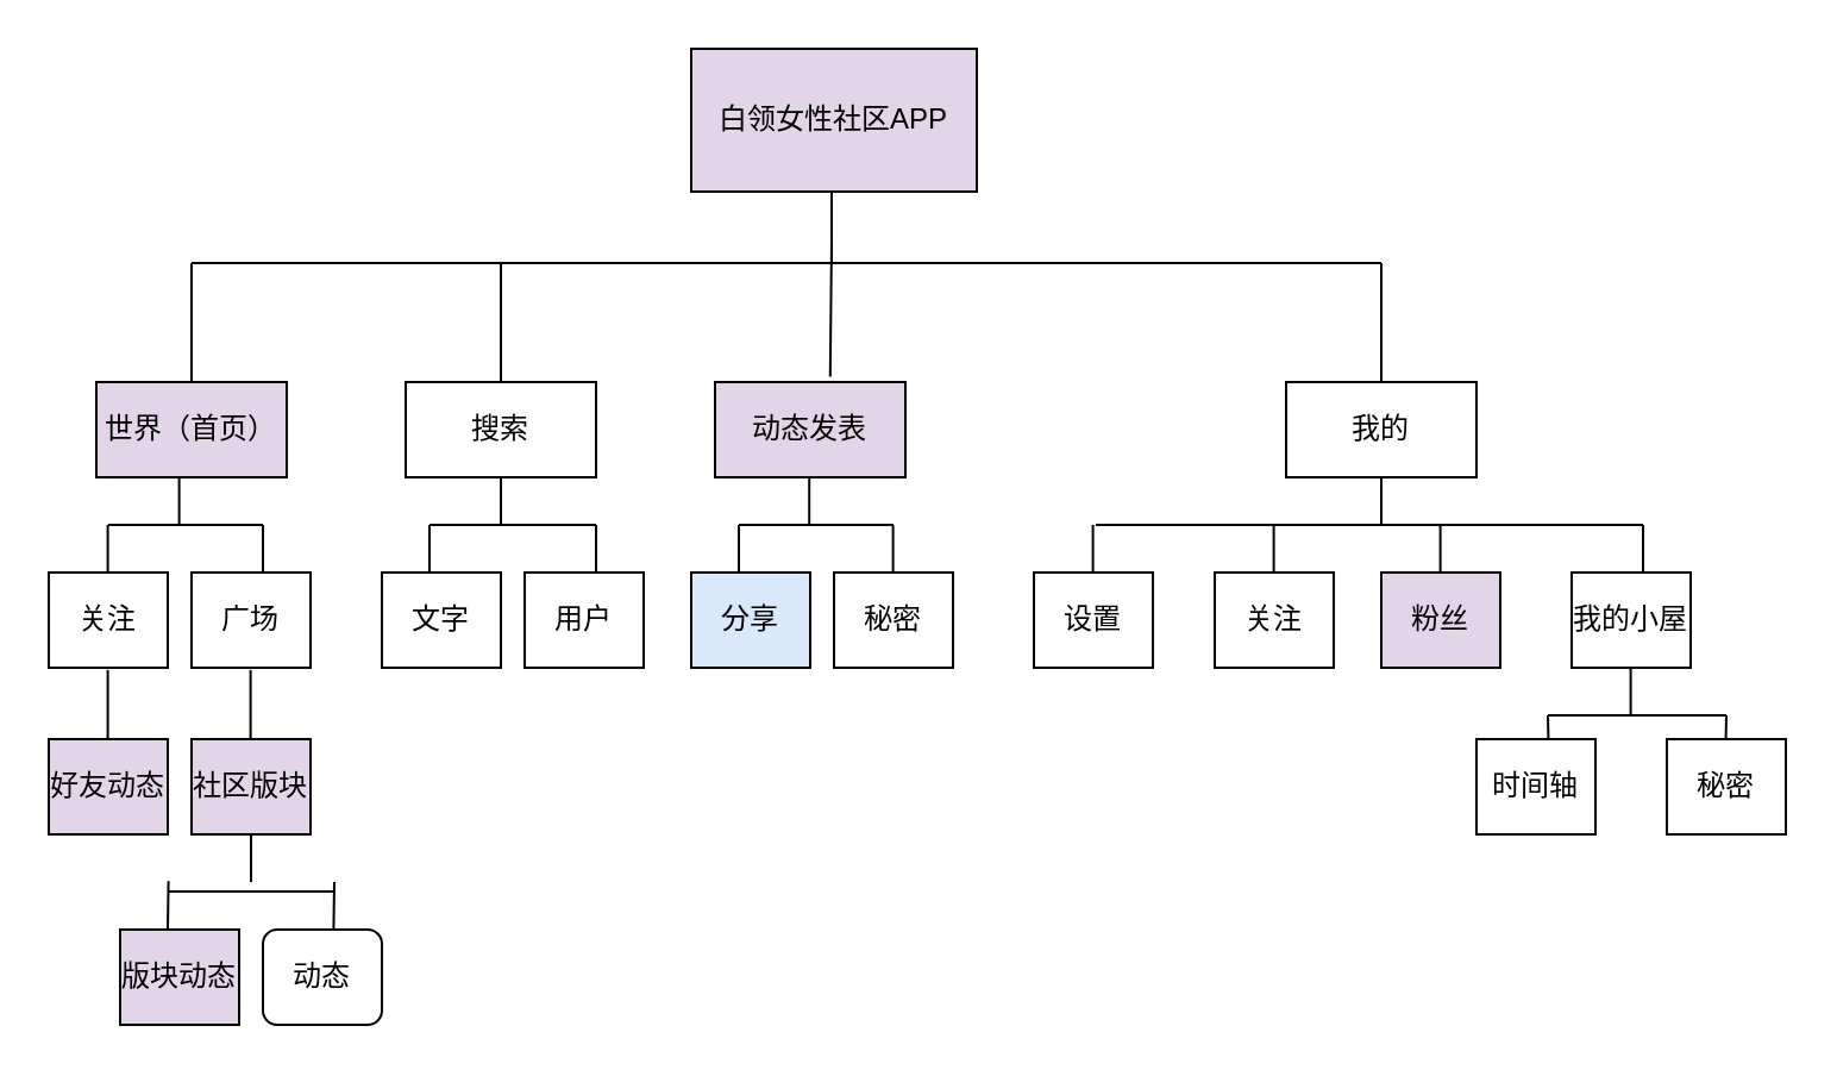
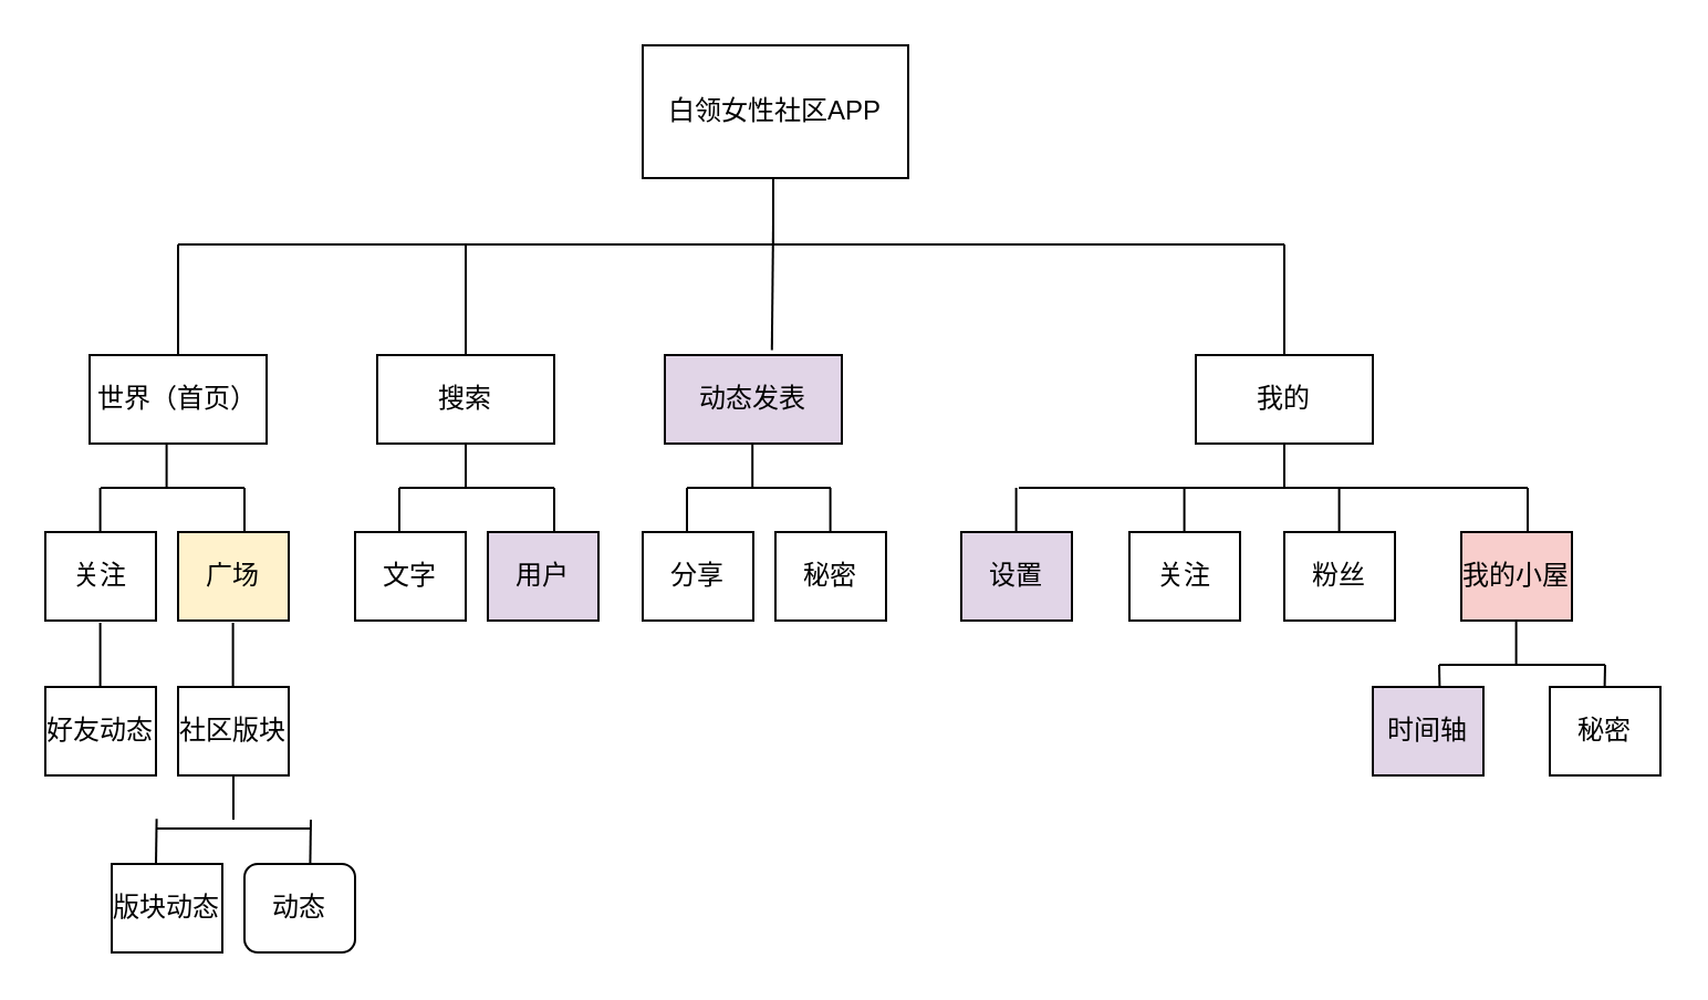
  <mxCell id="0" />
  <mxCell id="1" parent="0" />
- <mxCell id="2" value="白领女性社区APP" style="rounded=0;whiteSpace=wrap;html=1;fillColor=#e1d5e7;" parent="1" vertex="1"><mxGeometry x="290" y="20" width="120" height="60" as="geometry" /></mxCell>
+ <mxCell id="2" value="白领女性社区APP" style="rounded=0;whiteSpace=wrap;html=1;" parent="1" vertex="1"><mxGeometry x="290" y="20" width="120" height="60" as="geometry" /></mxCell>
  <mxCell id="3" value="搜索" style="rounded=0;whiteSpace=wrap;html=1;" parent="1" vertex="1"><mxGeometry x="170" y="160" width="80" height="40" as="geometry" /></mxCell>
- <mxCell id="4" value="世界（首页）" style="rounded=0;whiteSpace=wrap;html=1;fillColor=#e1d5e7;" parent="1" vertex="1"><mxGeometry x="40" y="160" width="80" height="40" as="geometry" /></mxCell>
+ <mxCell id="4" value="世界（首页）" style="rounded=0;whiteSpace=wrap;html=1;" parent="1" vertex="1"><mxGeometry x="40" y="160" width="80" height="40" as="geometry" /></mxCell>
  <mxCell id="5" value="动态发表" style="rounded=0;whiteSpace=wrap;html=1;fillColor=#e1d5e7;" parent="1" vertex="1"><mxGeometry x="300" y="160" width="80" height="40" as="geometry" /></mxCell>
  <mxCell id="6" value="我的" style="rounded=0;whiteSpace=wrap;html=1;" parent="1" vertex="1"><mxGeometry x="540" y="160" width="80" height="40" as="geometry" /></mxCell>
  <mxCell id="7" value="关注" style="rounded=0;whiteSpace=wrap;html=1;" parent="1" vertex="1"><mxGeometry y="240" width="50" height="40" as="geometry" x="20" /></mxCell>
- <mxCell id="8" value="广场" style="rounded=0;whiteSpace=wrap;html=1;" parent="1" vertex="1"><mxGeometry x="80" y="240" width="50" height="40" as="geometry" /></mxCell>
- <mxCell id="9" value="好友动态" style="rounded=0;whiteSpace=wrap;html=1;fillColor=#e1d5e7;" parent="1" vertex="1"><mxGeometry y="310" width="50" height="40" as="geometry" x="20" /></mxCell>
- <mxCell id="10" value="社区版块" style="rounded=0;whiteSpace=wrap;html=1;fillColor=#e1d5e7;" parent="1" vertex="1"><mxGeometry x="80" y="310" width="50" height="40" as="geometry" /></mxCell>
- <mxCell id="11" value="用户" style="rounded=0;whiteSpace=wrap;html=1;" parent="1" vertex="1"><mxGeometry x="220" y="240" width="50" height="40" as="geometry" /></mxCell>
- <mxCell id="12" value="版块动态" style="rounded=0;whiteSpace=wrap;html=1;fillColor=#e1d5e7;" parent="1" vertex="1"><mxGeometry x="50" y="390" width="50" height="40" as="geometry" /></mxCell>
+ <mxCell id="8" value="广场" style="rounded=0;whiteSpace=wrap;html=1;fillColor=#fff2cc;" parent="1" vertex="1"><mxGeometry x="80" y="240" width="50" height="40" as="geometry" /></mxCell>
+ <mxCell id="9" value="好友动态" style="rounded=0;whiteSpace=wrap;html=1;" parent="1" vertex="1"><mxGeometry y="310" width="50" height="40" as="geometry" x="20" /></mxCell>
+ <mxCell id="10" value="社区版块" style="rounded=0;whiteSpace=wrap;html=1;" parent="1" vertex="1"><mxGeometry x="80" y="310" width="50" height="40" as="geometry" /></mxCell>
+ <mxCell id="11" value="用户" style="rounded=0;whiteSpace=wrap;html=1;fillColor=#e1d5e7;" parent="1" vertex="1"><mxGeometry x="220" y="240" width="50" height="40" as="geometry" /></mxCell>
+ <mxCell id="12" value="版块动态" style="rounded=0;whiteSpace=wrap;html=1;" parent="1" vertex="1"><mxGeometry x="50" y="390" width="50" height="40" as="geometry" /></mxCell>
  <mxCell id="13" value="文字&lt;span style=&quot;font-family: monospace ; font-size: 0px&quot;&gt;%3CmxGraphModel%3E%3Croot%3E%3CmxCell%20id%3D%220%22%2F%3E%3CmxCell%20id%3D%221%22%20parent%3D%220%22%2F%3E%3CmxCell%20id%3D%222%22%20value%3D%22%E6%90%9C%E7%B4%A2%22%20style%3D%22rounded%3D0%3BwhiteSpace%3Dwrap%3Bhtml%3D1%3B%22%20vertex%3D%221%22%20parent%3D%221%22%3E%3CmxGeometry%20x%3D%22334%22%20y%3D%22410%22%20width%3D%2280%22%20height%3D%2240%22%20as%3D%22geometry%22%2F%3E%3C%2FmxCell%3E%3C%2Froot%3E%3C%2FmxGraphModel%3E&lt;/span&gt;" style="rounded=0;whiteSpace=wrap;html=1;" parent="1" vertex="1"><mxGeometry x="160" y="240" width="50" height="40" as="geometry" /></mxCell>
  <mxCell id="14" value="动态" style="whiteSpace=wrap;html=1;rounded=1;" parent="1" vertex="1"><mxGeometry x="110" y="390" width="50" height="40" as="geometry" /></mxCell>
- <mxCell id="15" value="分享" style="rounded=0;whiteSpace=wrap;html=1;fillColor=#dae8fc;" parent="1" vertex="1"><mxGeometry x="290" y="240" width="50" height="40" as="geometry" /></mxCell>
+ <mxCell id="15" value="分享" style="rounded=0;whiteSpace=wrap;html=1;" parent="1" vertex="1"><mxGeometry x="290" y="240" width="50" height="40" as="geometry" /></mxCell>
  <mxCell id="16" value="秘密" style="rounded=0;whiteSpace=wrap;html=1;" parent="1" vertex="1"><mxGeometry x="350" y="240" width="50" height="40" as="geometry" /></mxCell>
- <mxCell id="17" value="设置" style="rounded=0;whiteSpace=wrap;html=1;" parent="1" vertex="1"><mxGeometry x="434" y="240" width="50" height="40" as="geometry" /></mxCell>
+ <mxCell id="17" value="设置" style="rounded=0;whiteSpace=wrap;html=1;fillColor=#e1d5e7;" parent="1" vertex="1"><mxGeometry x="434" y="240" width="50" height="40" as="geometry" /></mxCell>
  <mxCell id="18" value="关注" style="rounded=0;whiteSpace=wrap;html=1;" parent="1" vertex="1"><mxGeometry x="510" y="240" width="50" height="40" as="geometry" /></mxCell>
- <mxCell id="19" value="粉丝" style="rounded=0;whiteSpace=wrap;html=1;fillColor=#e1d5e7;" parent="1" vertex="1"><mxGeometry x="580" y="240" width="50" height="40" as="geometry" /></mxCell>
- <mxCell id="20" value="我的小屋" style="rounded=0;whiteSpace=wrap;html=1;" parent="1" vertex="1"><mxGeometry x="660" y="240" width="50" height="40" as="geometry" /></mxCell>
- <mxCell id="21" value="时间轴" style="rounded=0;whiteSpace=wrap;html=1;" parent="1" vertex="1"><mxGeometry x="620" y="310" width="50" height="40" as="geometry" /></mxCell>
+ <mxCell id="19" value="粉丝" style="rounded=0;whiteSpace=wrap;html=1;" parent="1" vertex="1"><mxGeometry x="580" y="240" width="50" height="40" as="geometry" /></mxCell>
+ <mxCell id="20" value="我的小屋" style="rounded=0;whiteSpace=wrap;html=1;fillColor=#f8cecc;" parent="1" vertex="1"><mxGeometry x="660" y="240" width="50" height="40" as="geometry" /></mxCell>
+ <mxCell id="21" value="时间轴" style="rounded=0;whiteSpace=wrap;html=1;fillColor=#e1d5e7;" parent="1" vertex="1"><mxGeometry x="620" y="310" width="50" height="40" as="geometry" /></mxCell>
  <mxCell id="22" value="秘密&lt;br&gt;" style="rounded=0;whiteSpace=wrap;html=1;" parent="1" vertex="1"><mxGeometry x="700" y="310" width="50" height="40" as="geometry" /></mxCell>
  <mxCell id="23" style="edgeStyle=orthogonalEdgeStyle;rounded=0;orthogonalLoop=1;jettySize=auto;html=1;exitX=0.5;exitY=1;exitDx=0;exitDy=0;" parent="1" edge="1"><mxGeometry relative="1" as="geometry"><mxPoint x="105" y="290" as="sourcePoint" /><mxPoint x="105" y="290" as="targetPoint" /></mxGeometry></mxCell>
  <mxCell id="24" value="" style="endArrow=none;html=1;" parent="1" edge="1"><mxGeometry width="50" height="50" relative="1" as="geometry"><mxPoint x="80" y="110" as="sourcePoint" /><mxPoint x="580" y="110" as="targetPoint" /></mxGeometry></mxCell>
  <mxCell id="25" value="" style="endArrow=none;html=1;" parent="1" edge="1"><mxGeometry width="50" height="50" relative="1" as="geometry"><mxPoint x="460" y="220" as="sourcePoint" /><mxPoint x="690" y="220" as="targetPoint" /></mxGeometry></mxCell>
  <mxCell id="26" value="" style="endArrow=none;html=1;" parent="1" edge="1"><mxGeometry width="50" height="50" relative="1" as="geometry"><mxPoint x="45" y="220" as="sourcePoint" /><mxPoint x="110" y="220" as="targetPoint" /></mxGeometry></mxCell>
  <mxCell id="27" value="" style="endArrow=none;html=1;" parent="1" edge="1"><mxGeometry width="50" height="50" relative="1" as="geometry"><mxPoint x="180" y="220" as="sourcePoint" /><mxPoint x="250" y="220" as="targetPoint" /></mxGeometry></mxCell>
  <mxCell id="28" value="" style="endArrow=none;html=1;" parent="1" edge="1"><mxGeometry width="50" height="50" relative="1" as="geometry"><mxPoint x="310" y="220" as="sourcePoint" /><mxPoint x="375" y="220" as="targetPoint" /></mxGeometry></mxCell>
  <mxCell id="29" value="" style="endArrow=none;html=1;" parent="1" edge="1"><mxGeometry width="50" height="50" relative="1" as="geometry"><mxPoint x="70" y="374" as="sourcePoint" /><mxPoint x="140" y="374" as="targetPoint" /></mxGeometry></mxCell>
  <mxCell id="30" value="" style="endArrow=none;html=1;" parent="1" edge="1"><mxGeometry width="50" height="50" relative="1" as="geometry"><mxPoint x="650" y="300" as="sourcePoint" /><mxPoint x="725" y="300" as="targetPoint" /></mxGeometry></mxCell>
  <mxCell id="31" value="" style="endArrow=none;html=1;" parent="1" edge="1"><mxGeometry width="50" height="50" relative="1" as="geometry"><mxPoint x="580" y="160" as="sourcePoint" /><mxPoint x="580" y="110" as="targetPoint" /></mxGeometry></mxCell>
  <mxCell id="32" value="" style="endArrow=none;html=1;" parent="1" edge="1"><mxGeometry width="50" height="50" relative="1" as="geometry"><mxPoint x="80" y="160" as="sourcePoint" /><mxPoint x="80" y="110" as="targetPoint" /></mxGeometry></mxCell>
  <mxCell id="33" value="" style="endArrow=none;html=1;" parent="1" edge="1"><mxGeometry width="50" height="50" relative="1" as="geometry"><mxPoint x="349" y="110" as="sourcePoint" /><mxPoint x="349" y="80" as="targetPoint" /></mxGeometry></mxCell>
  <mxCell id="34" value="" style="endArrow=none;html=1;" parent="1" edge="1"><mxGeometry width="50" height="50" relative="1" as="geometry"><mxPoint x="210" y="160" as="sourcePoint" /><mxPoint x="210" y="110" as="targetPoint" /></mxGeometry></mxCell>
  <mxCell id="35" value="" style="endArrow=none;html=1;exitX=0.605;exitY=-0.055;exitDx=0;exitDy=0;exitPerimeter=0;" parent="1" source="5" edge="1"><mxGeometry width="50" height="50" relative="1" as="geometry"><mxPoint x="349" y="150" as="sourcePoint" /><mxPoint x="349" y="100" as="targetPoint" /></mxGeometry></mxCell>
  <mxCell id="36" value="" style="endArrow=none;html=1;" parent="1" edge="1"><mxGeometry width="50" height="50" relative="1" as="geometry"><mxPoint x="110" y="220" as="sourcePoint" /><mxPoint x="110" y="240" as="targetPoint" /></mxGeometry></mxCell>
  <mxCell id="37" value="" style="endArrow=none;html=1;" parent="1" edge="1"><mxGeometry width="50" height="50" relative="1" as="geometry"><mxPoint x="44.8" y="220" as="sourcePoint" /><mxPoint x="44.8" y="240" as="targetPoint" /></mxGeometry></mxCell>
  <mxCell id="38" value="" style="endArrow=none;html=1;" parent="1" edge="1"><mxGeometry width="50" height="50" relative="1" as="geometry"><mxPoint x="74.8" y="200" as="sourcePoint" /><mxPoint x="74.8" y="220" as="targetPoint" /></mxGeometry></mxCell>
  <mxCell id="39" value="" style="endArrow=none;html=1;" parent="1" edge="1"><mxGeometry width="50" height="50" relative="1" as="geometry"><mxPoint x="210" y="200" as="sourcePoint" /><mxPoint x="210" y="220" as="targetPoint" /></mxGeometry></mxCell>
  <mxCell id="40" value="" style="endArrow=none;html=1;" parent="1" edge="1"><mxGeometry width="50" height="50" relative="1" as="geometry"><mxPoint x="180" y="220" as="sourcePoint" /><mxPoint x="180" y="240" as="targetPoint" /></mxGeometry></mxCell>
  <mxCell id="41" value="" style="endArrow=none;html=1;" parent="1" edge="1"><mxGeometry width="50" height="50" relative="1" as="geometry"><mxPoint x="250" y="220" as="sourcePoint" /><mxPoint x="250" y="240" as="targetPoint" /></mxGeometry></mxCell>
  <mxCell id="42" value="" style="endArrow=none;html=1;" parent="1" edge="1"><mxGeometry width="50" height="50" relative="1" as="geometry"><mxPoint x="339.6" y="200" as="sourcePoint" /><mxPoint x="339.6" y="220" as="targetPoint" /></mxGeometry></mxCell>
  <mxCell id="43" value="" style="endArrow=none;html=1;" parent="1" edge="1"><mxGeometry width="50" height="50" relative="1" as="geometry"><mxPoint x="534.8" y="220" as="sourcePoint" /><mxPoint x="534.8" y="240" as="targetPoint" /></mxGeometry></mxCell>
  <mxCell id="44" value="" style="endArrow=none;html=1;" parent="1" edge="1"><mxGeometry width="50" height="50" relative="1" as="geometry"><mxPoint x="310" y="220" as="sourcePoint" /><mxPoint x="310" y="240" as="targetPoint" /></mxGeometry></mxCell>
  <mxCell id="45" value="" style="endArrow=none;html=1;" parent="1" edge="1"><mxGeometry width="50" height="50" relative="1" as="geometry"><mxPoint x="458.8" y="220" as="sourcePoint" /><mxPoint x="458.8" y="240" as="targetPoint" /></mxGeometry></mxCell>
  <mxCell id="46" value="" style="endArrow=none;html=1;" parent="1" edge="1"><mxGeometry width="50" height="50" relative="1" as="geometry"><mxPoint x="374.8" y="220" as="sourcePoint" /><mxPoint x="374.8" y="240" as="targetPoint" /></mxGeometry></mxCell>
  <mxCell id="47" value="" style="endArrow=none;html=1;" parent="1" edge="1"><mxGeometry width="50" height="50" relative="1" as="geometry"><mxPoint x="604.8" y="220" as="sourcePoint" /><mxPoint x="604.8" y="240" as="targetPoint" /></mxGeometry></mxCell>
  <mxCell id="48" value="" style="endArrow=none;html=1;" parent="1" edge="1"><mxGeometry width="50" height="50" relative="1" as="geometry"><mxPoint x="580" y="200" as="sourcePoint" /><mxPoint x="580" y="220" as="targetPoint" /></mxGeometry></mxCell>
  <mxCell id="49" value="" style="endArrow=none;html=1;" parent="1" edge="1"><mxGeometry width="50" height="50" relative="1" as="geometry"><mxPoint x="684.8" y="280" as="sourcePoint" /><mxPoint x="684.8" y="300" as="targetPoint" /></mxGeometry></mxCell>
  <mxCell id="50" value="" style="endArrow=none;html=1;" parent="1" edge="1"><mxGeometry width="50" height="50" relative="1" as="geometry"><mxPoint x="725" y="300" as="sourcePoint" /><mxPoint x="724.8" y="310" as="targetPoint" /></mxGeometry></mxCell>
  <mxCell id="51" value="" style="endArrow=none;html=1;" parent="1" edge="1"><mxGeometry width="50" height="50" relative="1" as="geometry"><mxPoint x="690" y="220" as="sourcePoint" /><mxPoint x="690" y="240" as="targetPoint" /></mxGeometry></mxCell>
  <mxCell id="52" value="" style="endArrow=none;html=1;" parent="1" edge="1"><mxGeometry width="50" height="50" relative="1" as="geometry"><mxPoint x="650" y="300" as="sourcePoint" /><mxPoint x="650.2" y="310" as="targetPoint" /></mxGeometry></mxCell>
  <mxCell id="53" value="" style="endArrow=none;html=1;" parent="1" edge="1"><mxGeometry width="50" height="50" relative="1" as="geometry"><mxPoint x="44.8" y="281" as="sourcePoint" /><mxPoint x="44.8" y="310" as="targetPoint" /></mxGeometry></mxCell>
  <mxCell id="54" value="" style="endArrow=none;html=1;" parent="1" edge="1"><mxGeometry width="50" height="50" relative="1" as="geometry"><mxPoint x="105" y="350" as="sourcePoint" /><mxPoint x="105" y="370" as="targetPoint" /></mxGeometry></mxCell>
  <mxCell id="55" value="" style="endArrow=none;html=1;entryX=0.594;entryY=0.008;entryDx=0;entryDy=0;entryPerimeter=0;" parent="1" target="14" edge="1"><mxGeometry width="50" height="50" relative="1" as="geometry"><mxPoint x="140" y="370" as="sourcePoint" /><mxPoint x="134.8" y="390" as="targetPoint" /></mxGeometry></mxCell>
  <mxCell id="56" value="" style="endArrow=none;html=1;entryX=0.594;entryY=0.008;entryDx=0;entryDy=0;entryPerimeter=0;" parent="1" edge="1"><mxGeometry width="50" height="50" relative="1" as="geometry"><mxPoint x="70.3" y="369.68" as="sourcePoint" /><mxPoint x="70" y="390" as="targetPoint" /></mxGeometry></mxCell>
  <mxCell id="57" value="" style="endArrow=none;html=1;" parent="1" edge="1"><mxGeometry width="50" height="50" relative="1" as="geometry"><mxPoint x="104.8" y="281" as="sourcePoint" /><mxPoint x="104.8" y="310" as="targetPoint" /></mxGeometry></mxCell>
